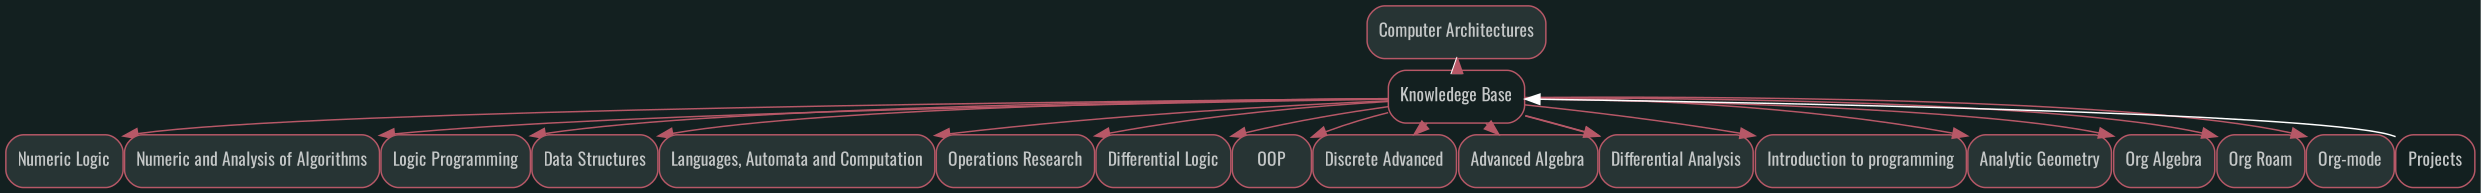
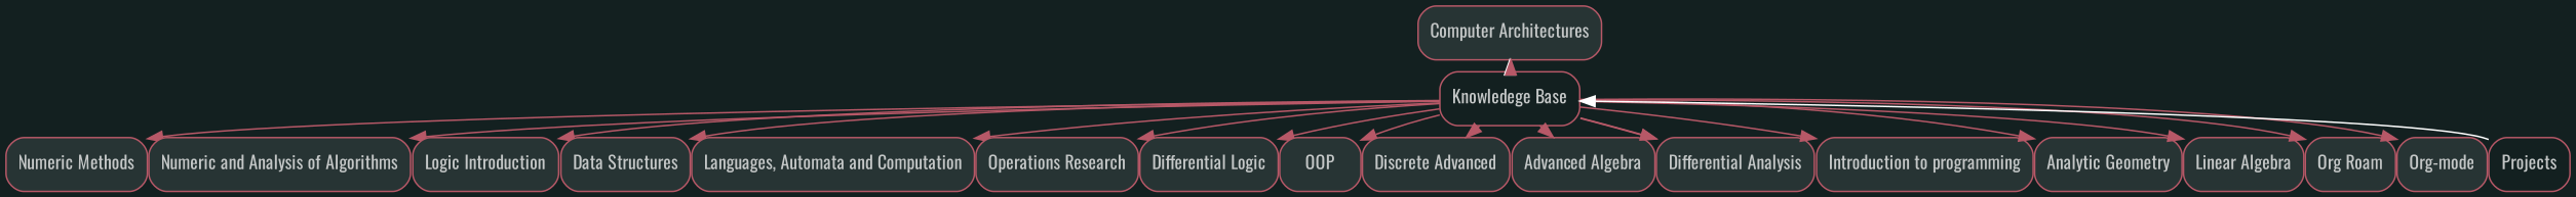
  digraph {
    bgcolor="#132020"
    fontname=Oswald
    nodesep=0
    rankdir=TB
    ranksep=0
    node [color="#b75867" fillcolor="#273434" fontcolor="#c4c7c7" fontname=Oswald fontsize="12px" labelfontname=sans shape=rectangle style="rounded,filled"]
    edge [color="#b75867" fontname=Oswald]
    n1 [label="Computer Architectures"]
    n2 [fillcolor="#FFFFFF" label="Knowledege Base" style=rounded]
-   n3 [label="Numeric Logic"]
+   n3 [label="Numeric Methods"]
    n4 [label="Numeric and Analysis of Algorithms"]
-   n5 [label="Logic Programming"]
+   n5 [label="Logic Introduction"]
    n6 [label="Data Structures"]
    n7 [label="Languages, Automata and Computation"]
    n8 [label="Operations Research"]
    n9 [label="Differential Logic"]
    n10 [label=OOP]
    n11 [label="Discrete Advanced"]
    n12 [label="Advanced Algebra"]
    n13 [label="Differential Analysis"]
    n14 [label="Introduction to programming"]
    n15 [label="Analytic Geometry"]
-   n16 [label="Org Algebra"]
+   n16 [label="Linear Algebra"]
    n17 [label="Org Roam"]
    n18 [label="Org-mode"]
    n19 [fillcolor="#FFFFFF" label=Projects style=rounded]
    subgraph sub_1 {
    }
    subgraph sub_2 {
      n1
      n2
    }
    subgraph sub_3 {
      n1
      n2
      n3
      n4
      n5
      n6
      n7
      n8
      n9
      n10
      n11
      n12
      n13
      n14
      n15
      n16
      n17
      n18
    }
    subgraph sub_4 {
      n2
      n19
    }
    n1 -> n2 [color="#FFFFFF" dir=back]
    n2 -> n1
    n2 -> n3
    n2 -> n4
    n2 -> n5
    n2 -> n6
    n2 -> n7
    n2 -> n8
    n2 -> n9
    n2 -> n10
    n2 -> n11
    n2 -> n12
    n2 -> n13
    n2 -> n13
    n2 -> n14
    n2 -> n15
    n2 -> n16
    n2 -> n17
    n2 -> n18
    n2 -> n19 [color="#FFFFFF" dir=back]
  }
